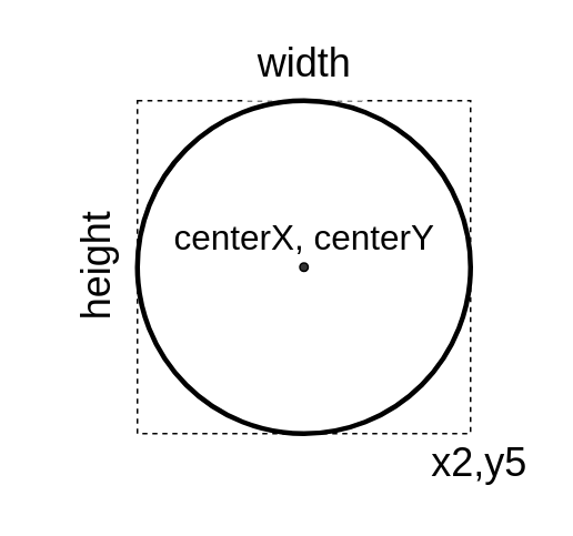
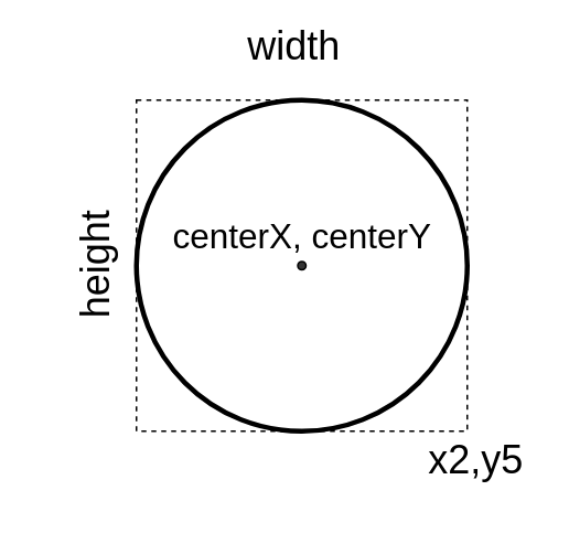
  <mxCell id="0" />
  <mxCell id="1" parent="0" />
  <mxCell id="2" value="" style="rounded=0;whiteSpace=wrap;html=1;dashed=1;" parent="1" vertex="1"><mxGeometry x="82" y="60" width="200" height="200" as="geometry" /></mxCell>
  <mxCell id="3" value="" style="ellipse;whiteSpace=wrap;html=1;aspect=fixed;fillColor=#333333;" parent="1" vertex="1"><mxGeometry x="179.5" y="157.5" width="5" height="5" as="geometry" /></mxCell>
  <mxCell id="4" value="centerX, centerY" style="text;html=1;resizable=0;autosize=1;align=center;verticalAlign=middle;points=[];fillColor=none;strokeColor=none;rounded=0;fontSize=21;spacingBottom=4;" parent="1" vertex="1"><mxGeometry x="97" y="128.5" width="170" height="30" as="geometry" /></mxCell>
  <mxCell id="5" value="x2,y5" style="text;html=1;resizable=0;autosize=1;align=center;verticalAlign=middle;points=[];fillColor=none;strokeColor=none;rounded=0;fontSize=24;spacingBottom=4;" parent="1" vertex="1"><mxGeometry x="252" y="260" width="70" height="40" as="geometry" /></mxCell>
- <mxCell id="6" value="width" style="text;html=1;resizable=0;autosize=1;align=center;verticalAlign=middle;points=[];fillColor=#FFFFFF;strokeColor=none;rounded=0;fontSize=24;spacingBottom=4;" parent="1" vertex="1"><mxGeometry x="147" y="20" width="70" height="40" as="geometry" /></mxCell>
+ <mxCell id="6" value="width" style="text;html=1;resizable=0;autosize=1;align=center;verticalAlign=middle;points=[];fillColor=#FFFFFF;strokeColor=none;rounded=0;fontSize=24;spacingBottom=4;" parent="1" vertex="1"><mxGeometry x="142" y="10" width="70" height="40" as="geometry" /></mxCell>
  <mxCell id="7" value="height" style="text;html=1;resizable=0;autosize=1;align=center;verticalAlign=middle;points=[];fillColor=#FFFFFF;strokeColor=none;rounded=0;fontSize=24;spacingBottom=4;rotation=-90;" parent="1" vertex="1"><mxGeometry x="20" y="140" width="80" height="40" as="geometry" /></mxCell>
  <mxCell id="8" value="" style="ellipse;whiteSpace=wrap;html=1;aspect=fixed;fillColor=none;strokeWidth=3;" parent="1" vertex="1"><mxGeometry x="82" y="60" width="200" height="200" as="geometry" /></mxCell>
